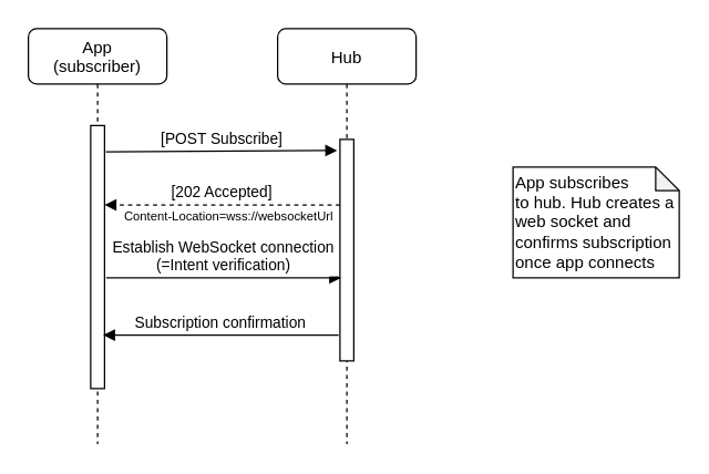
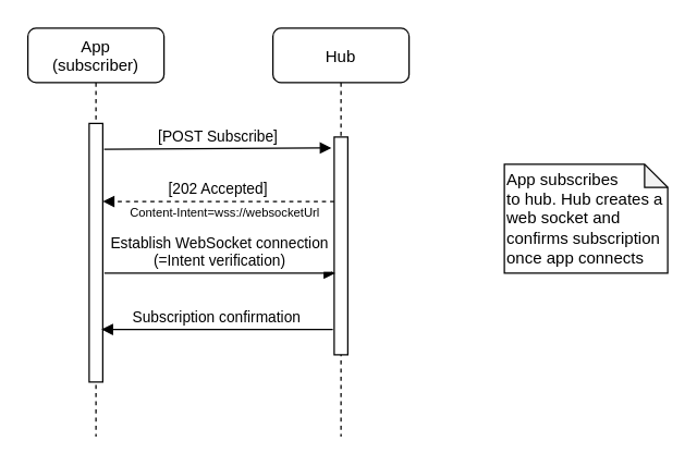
  <mxCell id="0" />
  <mxCell id="1" parent="0" />
  <mxCell id="2" value="App&#10;(subscriber)" style="shape=umlLifeline;perimeter=lifelinePerimeter;container=1;collapsible=0;recursiveResize=0;rounded=1;shadow=0;strokeWidth=1;" parent="1" vertex="1"><mxGeometry x="20" y="20" width="100" height="300" as="geometry" /></mxCell>
  <mxCell id="3" value="" style="points=[];perimeter=orthogonalPerimeter;rounded=0;shadow=0;strokeWidth=1;" parent="2" vertex="1"><mxGeometry x="45" y="70" width="10" height="190" as="geometry" /></mxCell>
  <mxCell id="4" value="Hub" style="shape=umlLifeline;perimeter=lifelinePerimeter;container=1;collapsible=0;recursiveResize=0;rounded=1;shadow=0;strokeWidth=1;" parent="1" vertex="1"><mxGeometry x="200" y="20" width="100" height="300" as="geometry" /></mxCell>
  <mxCell id="5" value="" style="points=[];perimeter=orthogonalPerimeter;rounded=0;shadow=0;strokeWidth=1;" parent="4" vertex="1"><mxGeometry x="45" y="80" width="10" height="160" as="geometry" /></mxCell>
  <mxCell id="6" value="[POST Subscribe]" style="verticalAlign=bottom;endArrow=block;entryX=-0.2;entryY=0.05;shadow=0;strokeWidth=1;exitX=1.1;exitY=0.1;exitDx=0;exitDy=0;exitPerimeter=0;entryDx=0;entryDy=0;entryPerimeter=0;" parent="1" source="3" target="5" edge="1"><mxGeometry relative="1" as="geometry"><mxPoint x="175" y="100" as="sourcePoint" /></mxGeometry></mxCell>
  <mxCell id="7" value="[202 Accepted]" style="verticalAlign=bottom;endArrow=block;shadow=0;strokeWidth=1;fontSize=11;dashed=1;entryX=1;entryY=0.265;entryDx=0;entryDy=0;entryPerimeter=0;" parent="1" edge="1"><mxGeometry relative="1" as="geometry"><mxPoint x="245" y="147.35" as="sourcePoint" /><mxPoint x="75" y="147.35" as="targetPoint" /><mxPoint as="offset" /></mxGeometry></mxCell>
  <mxCell id="8" value="App subscribes &lt;br&gt;to hub. Hub creates a web socket and confirms subscription once app connects" style="shape=note;whiteSpace=wrap;html=1;backgroundOutline=1;darkOpacity=0.05;rounded=1;align=left;size=17;" vertex="1" parent="1"><mxGeometry x="370" y="120" width="120" height="80" as="geometry" /></mxCell>
- <mxCell id="9" value="&lt;font style=&quot;font-size: 9px&quot;&gt;Content-Location=wss://websocketUrl&lt;/font&gt;" style="text;html=1;strokeColor=none;fillColor=none;align=center;verticalAlign=middle;whiteSpace=wrap;rounded=0;fontSize=10;" vertex="1" parent="1"><mxGeometry x="70" y="145" width="190" height="20" as="geometry" /></mxCell>
+ <mxCell id="9" value="&lt;font style=&quot;font-size: 9px&quot;&gt;Content-Intent=wss://websocketUrl&lt;/font&gt;" style="text;html=1;strokeColor=none;fillColor=none;align=center;verticalAlign=middle;whiteSpace=wrap;rounded=0;fontSize=10;" vertex="1" parent="1"><mxGeometry x="70" y="145" width="190" height="20" as="geometry" /></mxCell>
  <mxCell id="10" value="Establish WebSocket connection&#10;(=Intent verification)" style="verticalAlign=bottom;endArrow=block;shadow=0;strokeWidth=1;endFill=1;exitX=1.033;exitY=0.665;exitDx=0;exitDy=0;exitPerimeter=0;" edge="1" parent="1"><mxGeometry relative="1" as="geometry"><mxPoint x="245.84" y="200" as="targetPoint" /><mxPoint x="76.17" y="200" as="sourcePoint" /></mxGeometry></mxCell>
  <mxCell id="11" value="Subscription confirmation" style="verticalAlign=bottom;endArrow=block;shadow=0;strokeWidth=1;fontSize=11;entryX=1;entryY=0.265;entryDx=0;entryDy=0;entryPerimeter=0;" edge="1" parent="1"><mxGeometry relative="1" as="geometry"><mxPoint x="244" y="241.35" as="sourcePoint" /><mxPoint x="74" y="241.35" as="targetPoint" /><mxPoint as="offset" /></mxGeometry></mxCell>
